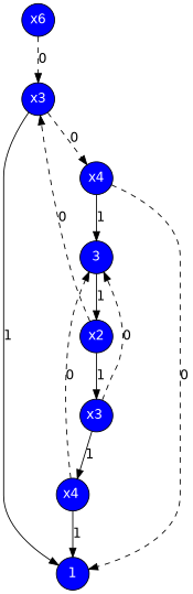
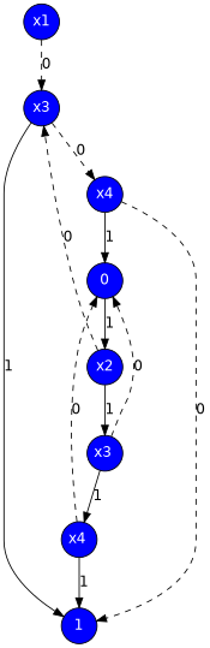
  digraph {
    fontname="DejaVu Sans"
    rankdir=TB
    node [fillcolor=blue fontcolor="#FFFFFF" fontname="DejaVu Sans" margin=0.01 shape=circle style=filled]
    edge [fontname="DejaVu Sans"]
-   x1 [label=x6]
+   x1
    x3
    1
    x4
    x2
    "x3 "
-   0 [label=3]
+   0
    "x4 "
    x1 -> x3 [label=0 style=dashed]
    x3 -> 1 [label=1 shape=doublecircle]
    x3 -> x4 [label=0 style=dashed]
    x4 -> 1 [label=0 shape=doublecircle style=dashed]
    x4 -> 0 [label=1 shape=doublecircle]
    x2 -> x3 [label=0 style=dashed]
    x2 -> "x3 " [label=1]
    "x3 " -> 0 [label=0 shape=doublecircle style=dashed]
    "x3 " -> "x4 " [label=1]
    0 -> x2 [label=1]
    "x4 " -> 1 [label=1 shape=doublecircle]
    "x4 " -> 0 [label=0 shape=doublecircle style=dashed]
  }
